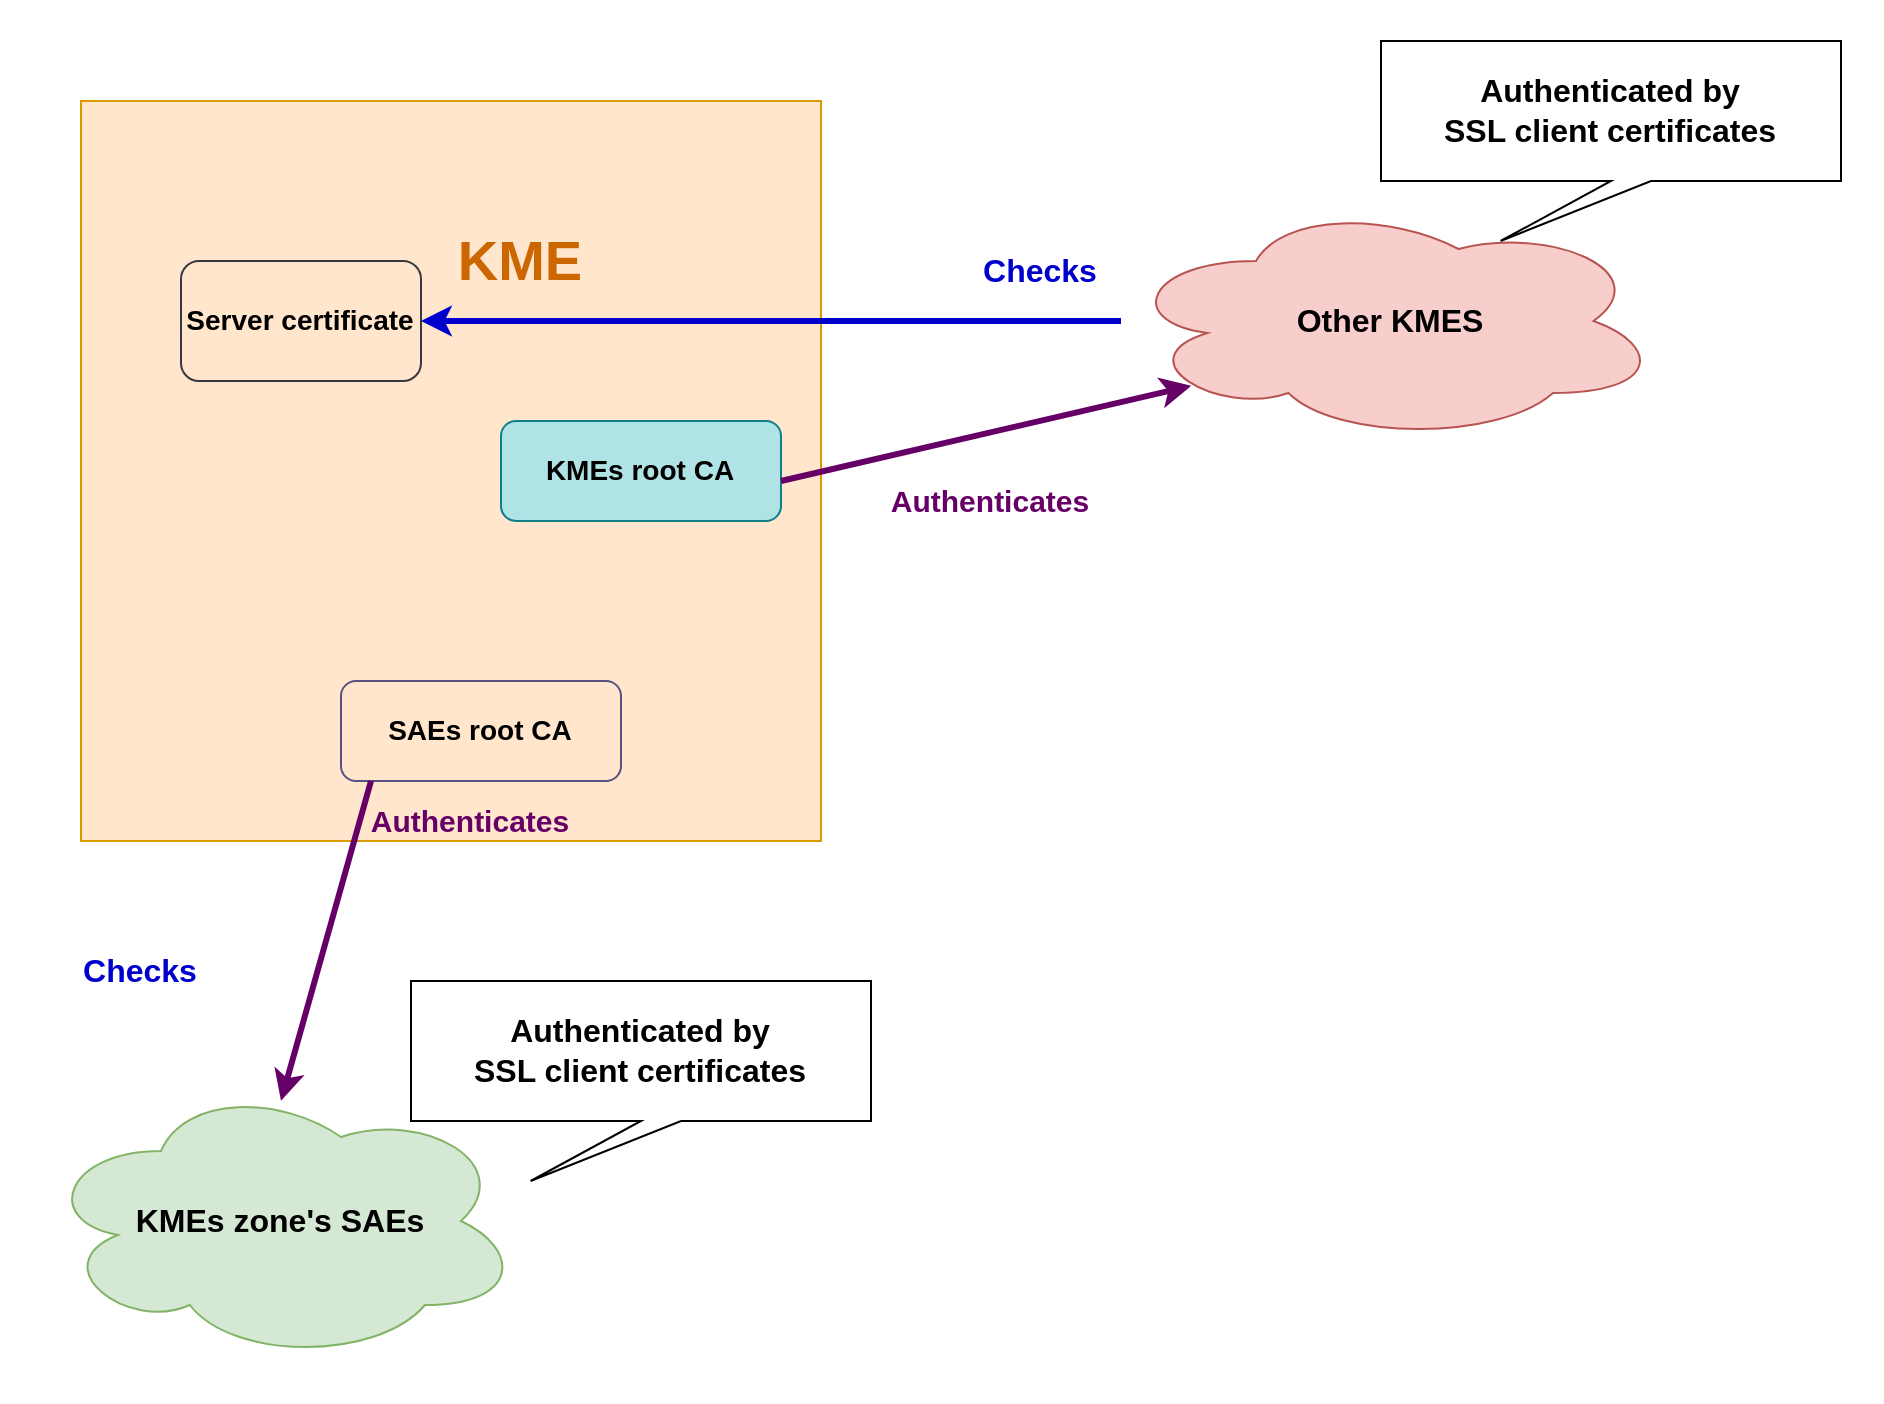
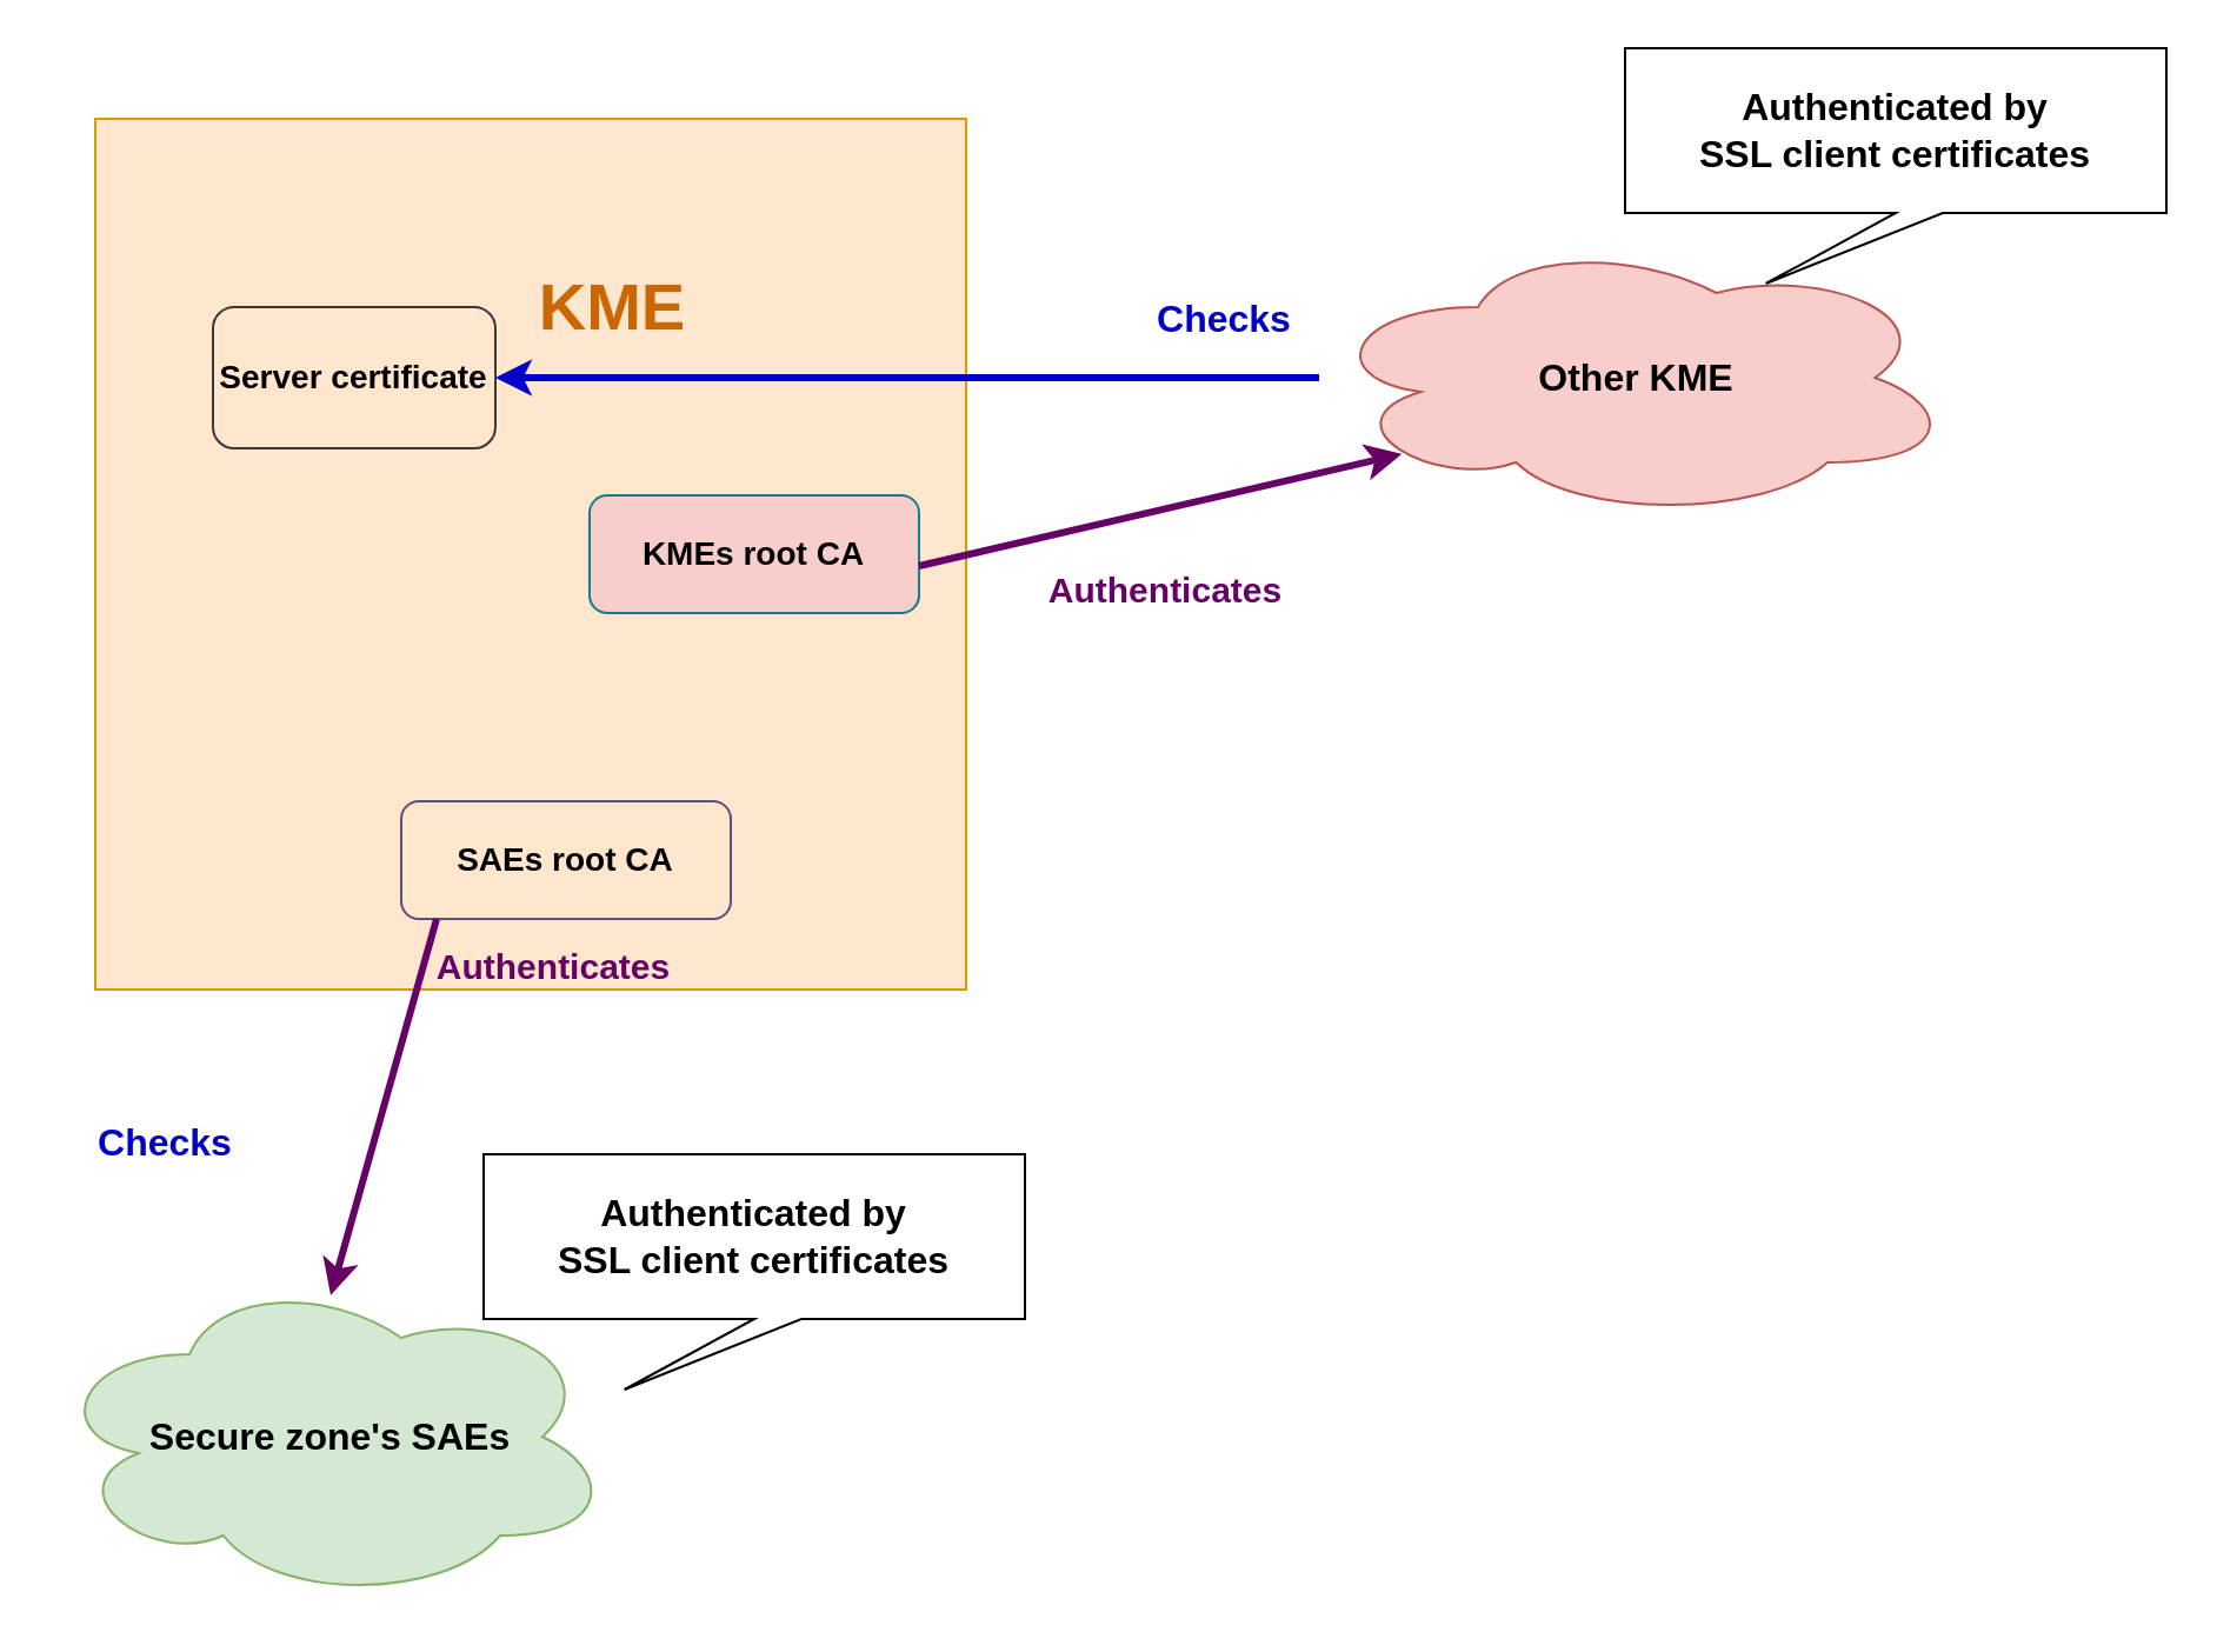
  <mxCell id="0" />
  <mxCell id="1" parent="0" />
  <mxCell id="2" value="" style="whiteSpace=wrap;html=1;aspect=fixed;fillColor=#ffe6cc;strokeColor=#d79b00;" vertex="1" parent="1"><mxGeometry x="40" y="50" width="370" height="370" as="geometry" /></mxCell>
  <mxCell id="3" value="&lt;b&gt;&lt;font color=&quot;#cc6600&quot; style=&quot;font-size: 28px;&quot;&gt;KME&lt;/font&gt;&lt;/b&gt;" style="text;html=1;align=center;verticalAlign=middle;whiteSpace=wrap;rounded=0;" vertex="1" parent="1"><mxGeometry x="230" y="115" width="60" height="30" as="geometry" /></mxCell>
  <mxCell id="4" value="&lt;font style=&quot;font-size: 14px;&quot;&gt;&lt;b&gt;Server certificate&lt;/b&gt;&lt;/font&gt;" style="rounded=1;whiteSpace=wrap;html=1;fillColor=#ffe6cc;strokeColor=#36393d;" vertex="1" parent="1"><mxGeometry x="90" y="130" width="120" height="60" as="geometry" /></mxCell>
  <mxCell id="5" value="&lt;b&gt;&lt;font style=&quot;font-size: 14px;&quot;&gt;SAEs root CA&lt;/font&gt;&lt;/b&gt;" style="rounded=1;whiteSpace=wrap;html=1;fillColor=#ffe6cc;strokeColor=#56517e;" vertex="1" parent="1"><mxGeometry x="170" y="340" width="140" height="50" as="geometry" /></mxCell>
- <mxCell id="6" value="&lt;font style=&quot;font-size: 14px;&quot;&gt;&lt;b&gt;KMEs root CA&lt;/b&gt;&lt;/font&gt;" style="rounded=1;whiteSpace=wrap;html=1;fillColor=#b0e3e6;strokeColor=#0e8088;" vertex="1" parent="1"><mxGeometry x="250" y="210" width="140" height="50" as="geometry" /></mxCell>
- <mxCell id="7" value="&lt;font style=&quot;font-size: 16px;&quot;&gt;&lt;b&gt;Other KMES&lt;/b&gt;&lt;/font&gt;" style="ellipse;shape=cloud;whiteSpace=wrap;html=1;fillColor=#f8cecc;strokeColor=#b85450;" vertex="1" parent="1"><mxGeometry x="560" y="100" width="270" height="120" as="geometry" /></mxCell>
- <mxCell id="8" value="&lt;font style=&quot;font-size: 16px;&quot;&gt;&lt;b&gt;KMEs zone's SAEs&lt;/b&gt;&lt;/font&gt;" style="ellipse;shape=cloud;whiteSpace=wrap;html=1;fillColor=#d5e8d4;strokeColor=#82b366;" vertex="1" parent="1"><mxGeometry x="20" y="540" width="240" height="140" as="geometry" /></mxCell>
+ <mxCell id="6" value="&lt;font style=&quot;font-size: 14px;&quot;&gt;&lt;b&gt;KMEs root CA&lt;/b&gt;&lt;/font&gt;" style="rounded=1;whiteSpace=wrap;html=1;fillColor=#f8cecc;strokeColor=#0e8088;" vertex="1" parent="1"><mxGeometry x="250" y="210" width="140" height="50" as="geometry" /></mxCell>
+ <mxCell id="7" value="&lt;font style=&quot;font-size: 16px;&quot;&gt;&lt;b&gt;Other KME&lt;/b&gt;&lt;/font&gt;" style="ellipse;shape=cloud;whiteSpace=wrap;html=1;fillColor=#f8cecc;strokeColor=#b85450;" vertex="1" parent="1"><mxGeometry x="560" y="100" width="270" height="120" as="geometry" /></mxCell>
+ <mxCell id="8" value="&lt;font style=&quot;font-size: 16px;&quot;&gt;&lt;b&gt;Secure zone's SAEs&lt;/b&gt;&lt;/font&gt;" style="ellipse;shape=cloud;whiteSpace=wrap;html=1;fillColor=#d5e8d4;strokeColor=#82b366;" vertex="1" parent="1"><mxGeometry x="20" y="540" width="240" height="140" as="geometry" /></mxCell>
  <mxCell id="9" value="&lt;b style=&quot;font-size: 16px;&quot;&gt;Authenticated by&lt;br&gt;SSL client certificates&lt;/b&gt;" style="shape=callout;whiteSpace=wrap;html=1;perimeter=calloutPerimeter;position2=0.26;" vertex="1" parent="1"><mxGeometry x="205" y="490" width="230" height="100" as="geometry" /></mxCell>
  <mxCell id="10" value="&lt;b style=&quot;font-size: 16px;&quot;&gt;Authenticated by&lt;br&gt;SSL client certificates&lt;/b&gt;" style="shape=callout;whiteSpace=wrap;html=1;perimeter=calloutPerimeter;position2=0.26;" vertex="1" parent="1"><mxGeometry x="690" y="20" width="230" height="100" as="geometry" /></mxCell>
  <mxCell id="11" value="&lt;font style=&quot;font-size: 15px;&quot; color=&quot;#660066&quot;&gt;&lt;b&gt;Authenticates&lt;/b&gt;&lt;/font&gt;" style="text;html=1;align=center;verticalAlign=middle;whiteSpace=wrap;rounded=0;" vertex="1" parent="1"><mxGeometry x="450" y="230" width="90" height="40" as="geometry" /></mxCell>
  <mxCell id="12" value="" style="endArrow=classic;html=1;rounded=0;entryX=0.13;entryY=0.77;entryDx=0;entryDy=0;entryPerimeter=0;strokeColor=#660066;strokeWidth=3;" edge="1" parent="1" target="7"><mxGeometry width="50" height="50" relative="1" as="geometry"><mxPoint x="390" y="240" as="sourcePoint" /><mxPoint x="440" y="190" as="targetPoint" /></mxGeometry></mxCell>
  <mxCell id="13" value="&lt;font style=&quot;font-size: 15px;&quot; color=&quot;#660066&quot;&gt;&lt;b&gt;Authenticates&lt;/b&gt;&lt;/font&gt;" style="text;html=1;align=center;verticalAlign=middle;whiteSpace=wrap;rounded=0;" vertex="1" parent="1"><mxGeometry x="190" y="390" width="90" height="40" as="geometry" /></mxCell>
  <mxCell id="14" value="" style="endArrow=classic;html=1;rounded=0;entryX=0.5;entryY=0.071;entryDx=0;entryDy=0;entryPerimeter=0;strokeColor=#660066;strokeWidth=3;" edge="1" parent="1" target="8"><mxGeometry width="50" height="50" relative="1" as="geometry"><mxPoint x="185" y="390" as="sourcePoint" /><mxPoint x="390" y="342" as="targetPoint" /></mxGeometry></mxCell>
  <mxCell id="15" value="" style="endArrow=classic;html=1;rounded=0;strokeWidth=3;strokeColor=#0000CC;" edge="1" parent="1" source="7"><mxGeometry width="50" height="50" relative="1" as="geometry"><mxPoint x="210" y="524" as="sourcePoint" /><mxPoint x="210" y="160" as="targetPoint" /></mxGeometry></mxCell>
  <mxCell id="16" value="&lt;font color=&quot;#0000cc&quot; style=&quot;font-size: 16px;&quot;&gt;&lt;b&gt;Checks&lt;/b&gt;&lt;/font&gt;" style="text;html=1;align=center;verticalAlign=middle;whiteSpace=wrap;rounded=0;" vertex="1" parent="1"><mxGeometry x="40" y="470" width="60" height="30" as="geometry" /></mxCell>
  <mxCell id="17" value="&lt;font color=&quot;#0000cc&quot; style=&quot;font-size: 16px;&quot;&gt;&lt;b&gt;Checks&lt;/b&gt;&lt;/font&gt;" style="text;html=1;align=center;verticalAlign=middle;whiteSpace=wrap;rounded=0;" vertex="1" parent="1"><mxGeometry x="490" y="120" width="60" height="30" as="geometry" /></mxCell>
